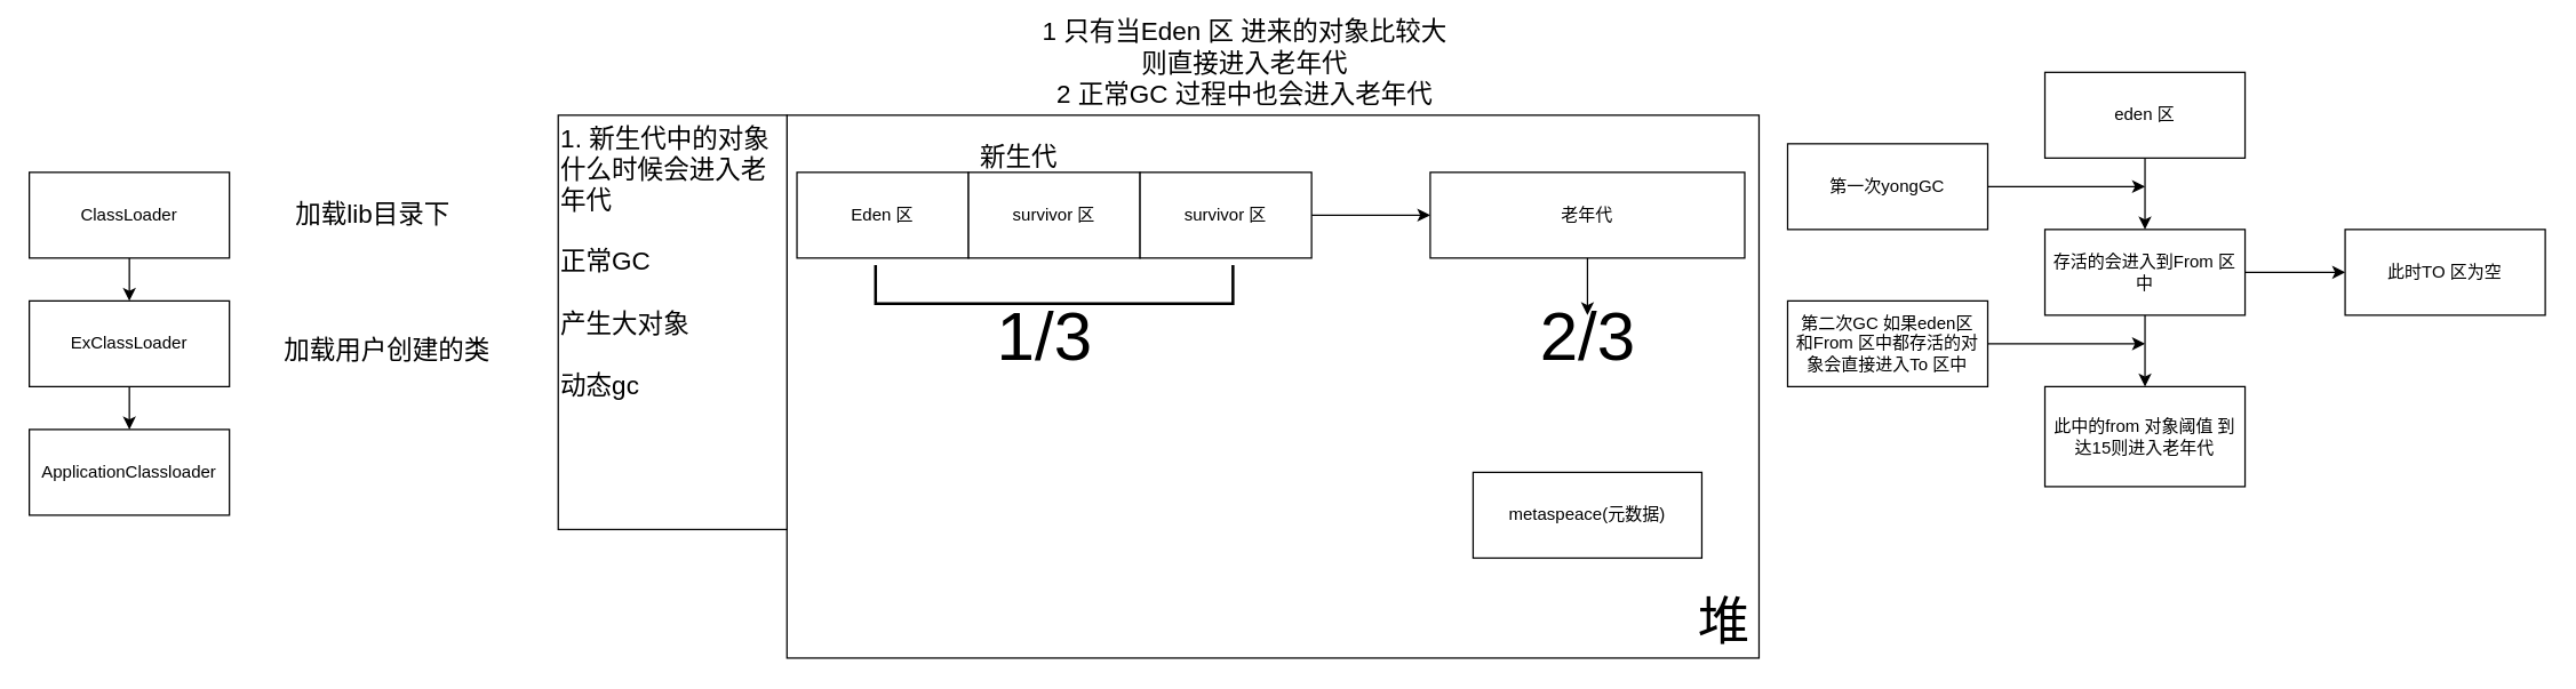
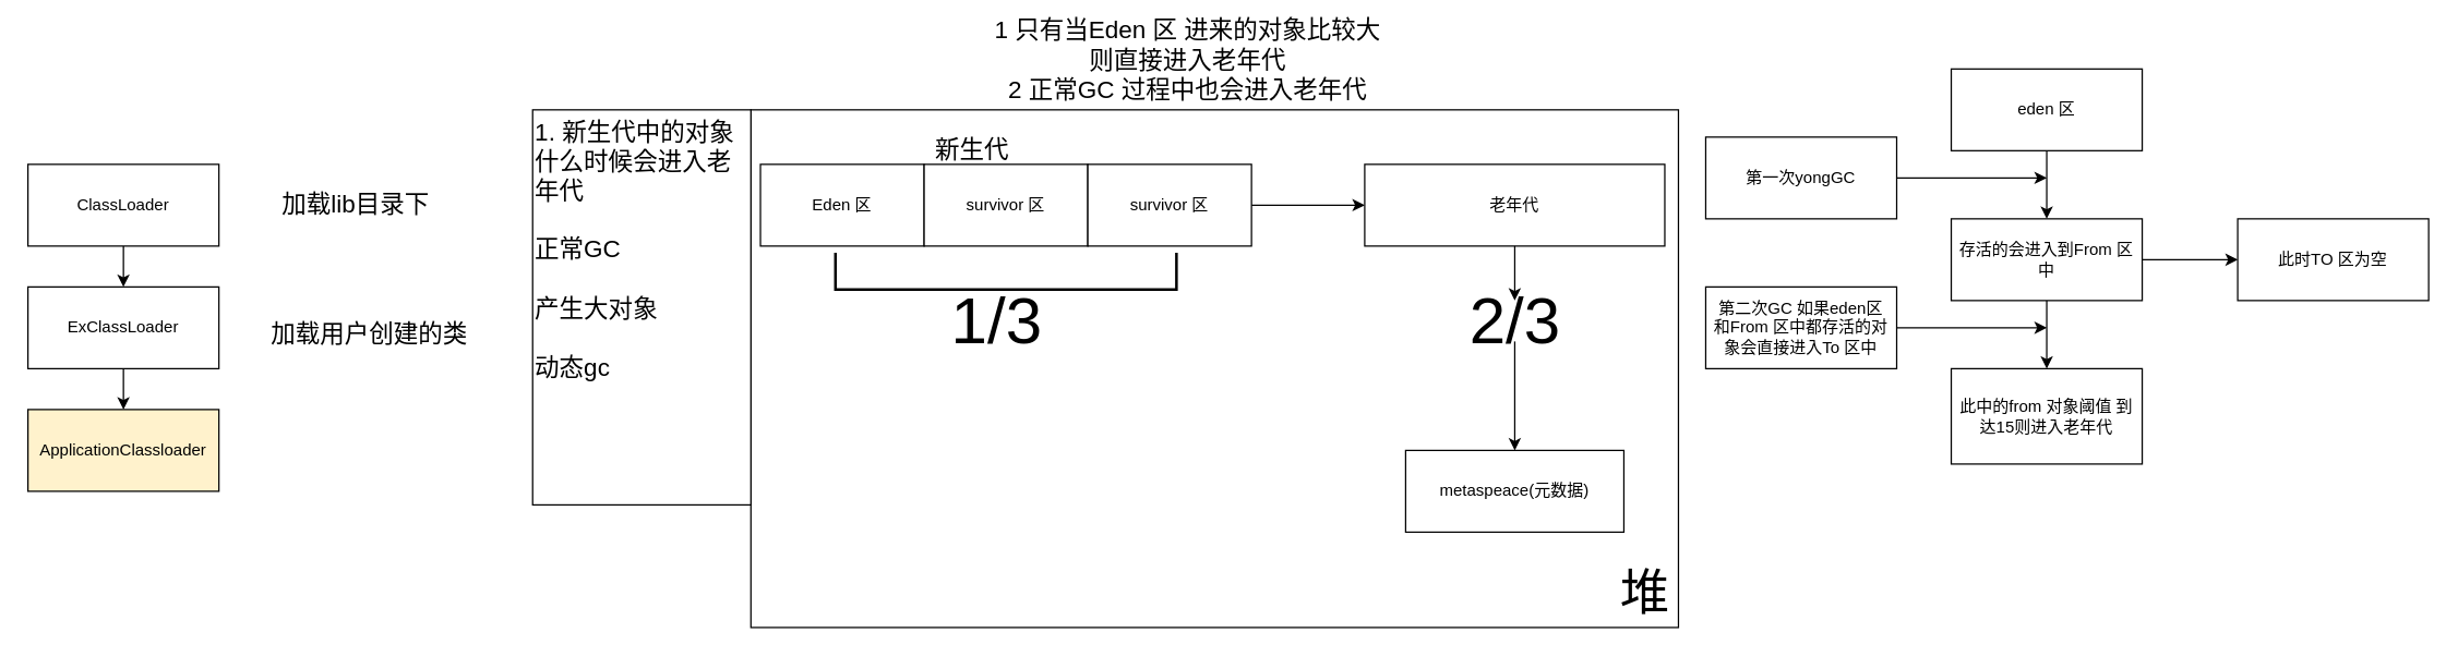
  <mxCell id="0" />
  <mxCell id="1" parent="0" />
  <mxCell id="2" value="" style="rounded=0;whiteSpace=wrap;html=1;" parent="1" vertex="1"><mxGeometry x="550" y="80" width="680" height="380" as="geometry" /></mxCell>
  <mxCell id="3" value="" style="edgeStyle=orthogonalEdgeStyle;rounded=0;orthogonalLoop=1;jettySize=auto;html=1;" parent="1" source="4" target="6" edge="1"><mxGeometry relative="1" as="geometry" /></mxCell>
  <mxCell id="4" value="ClassLoader" style="rounded=0;whiteSpace=wrap;html=1;" parent="1" vertex="1"><mxGeometry x="20" y="120" width="140" height="60" as="geometry" /></mxCell>
  <mxCell id="5" value="" style="edgeStyle=orthogonalEdgeStyle;rounded=0;orthogonalLoop=1;jettySize=auto;html=1;" parent="1" source="6" target="7" edge="1"><mxGeometry relative="1" as="geometry" /></mxCell>
  <mxCell id="6" value="ExClassLoader" style="rounded=0;whiteSpace=wrap;html=1;" parent="1" vertex="1"><mxGeometry x="20" y="210" width="140" height="60" as="geometry" /></mxCell>
- <mxCell id="7" value="ApplicationClassloader" style="rounded=0;whiteSpace=wrap;html=1;" parent="1" vertex="1"><mxGeometry x="20" y="300" width="140" height="60" as="geometry" /></mxCell>
+ <mxCell id="7" value="ApplicationClassloader" style="rounded=0;whiteSpace=wrap;html=1;fillColor=#fff2cc;" parent="1" vertex="1"><mxGeometry x="20" y="300" width="140" height="60" as="geometry" /></mxCell>
  <mxCell id="8" value="&lt;span style=&quot;font-size: 18px&quot;&gt;加载lib目录下&lt;/span&gt;" style="text;html=1;align=center;verticalAlign=middle;resizable=0;points=[];autosize=1;" parent="1" vertex="1"><mxGeometry x="200" y="140" width="120" height="20" as="geometry" /></mxCell>
  <mxCell id="9" value="&lt;span style=&quot;font-size: 18px&quot;&gt;加载用户创建的类&lt;/span&gt;" style="text;html=1;align=center;verticalAlign=middle;resizable=0;points=[];autosize=1;" parent="1" vertex="1"><mxGeometry x="190" y="235" width="160" height="20" as="geometry" /></mxCell>
  <mxCell id="10" value="Eden 区" style="rounded=0;whiteSpace=wrap;html=1;" parent="1" vertex="1"><mxGeometry x="557" y="120" width="120" height="60" as="geometry" /></mxCell>
  <mxCell id="11" value="survivor 区" style="rounded=0;whiteSpace=wrap;html=1;" parent="1" vertex="1"><mxGeometry x="677" y="120" width="120" height="60" as="geometry" /></mxCell>
  <mxCell id="12" value="" style="edgeStyle=orthogonalEdgeStyle;rounded=0;orthogonalLoop=1;jettySize=auto;html=1;" parent="1" source="13" target="15" edge="1"><mxGeometry relative="1" as="geometry" /></mxCell>
  <mxCell id="13" value="survivor 区" style="rounded=0;whiteSpace=wrap;html=1;" parent="1" vertex="1"><mxGeometry x="797" y="120" width="120" height="60" as="geometry" /></mxCell>
+ <mxCell id="14" value="" style="edgeStyle=orthogonalEdgeStyle;rounded=0;orthogonalLoop=1;jettySize=auto;html=1;" parent="1" source="34" target="16" edge="1"><mxGeometry relative="1" as="geometry" /></mxCell>
  <mxCell id="15" value="老年代" style="rounded=0;whiteSpace=wrap;html=1;" parent="1" vertex="1"><mxGeometry x="1000" y="120" width="220" height="60" as="geometry" /></mxCell>
  <mxCell id="16" value="metaspeace(元数据)" style="rounded=0;whiteSpace=wrap;html=1;" parent="1" vertex="1"><mxGeometry x="1030" y="330" width="160" height="60" as="geometry" /></mxCell>
  <mxCell id="17" value="&lt;font style=&quot;font-size: 18px&quot;&gt;新生代&lt;/font&gt;" style="text;html=1;align=center;verticalAlign=middle;resizable=0;points=[];autosize=1;" parent="1" vertex="1"><mxGeometry x="677" y="100" width="70" height="20" as="geometry" /></mxCell>
  <mxCell id="18" value="&lt;font style=&quot;font-size: 18px&quot;&gt;1 只有当Eden 区 进来的对象比较大&lt;br&gt;则直接进入老年代&lt;br&gt;2 正常GC 过程中也会进入老年代&lt;br&gt;&lt;br&gt;&lt;/font&gt;" style="text;html=1;align=center;verticalAlign=middle;resizable=0;points=[];autosize=1;" parent="1" vertex="1"><mxGeometry x="720" y="20" width="300" height="70" as="geometry" /></mxCell>
  <mxCell id="19" value="&lt;font style=&quot;font-size: 18px&quot;&gt;1. 新生代中的对象什么时候会进入老年代&lt;br&gt;&lt;br&gt;正常GC&lt;br&gt;&lt;br&gt;产生大对象&lt;br&gt;&lt;br&gt;动态gc&lt;br&gt;&lt;/font&gt;" style="rounded=0;whiteSpace=wrap;html=1;align=left;verticalAlign=top;" parent="1" vertex="1"><mxGeometry x="390" y="80" width="160" height="290" as="geometry" /></mxCell>
  <mxCell id="20" value="&lt;font style=&quot;font-size: 36px&quot;&gt;堆&lt;/font&gt;" style="text;html=1;align=center;verticalAlign=middle;resizable=0;points=[];autosize=1;" parent="1" vertex="1"><mxGeometry x="1180" y="420" width="50" height="30" as="geometry" /></mxCell>
  <mxCell id="21" style="edgeStyle=orthogonalEdgeStyle;rounded=0;orthogonalLoop=1;jettySize=auto;html=1;" parent="1" source="22" edge="1"><mxGeometry relative="1" as="geometry"><mxPoint x="1500" y="130" as="targetPoint" /></mxGeometry></mxCell>
  <mxCell id="22" value="第一次yongGC" style="rounded=0;whiteSpace=wrap;html=1;" parent="1" vertex="1"><mxGeometry x="1250" y="100" width="140" height="60" as="geometry" /></mxCell>
  <mxCell id="23" value="" style="edgeStyle=orthogonalEdgeStyle;rounded=0;orthogonalLoop=1;jettySize=auto;html=1;" parent="1" source="25" target="26" edge="1"><mxGeometry relative="1" as="geometry" /></mxCell>
  <mxCell id="24" style="edgeStyle=orthogonalEdgeStyle;rounded=0;orthogonalLoop=1;jettySize=auto;html=1;" parent="1" source="25" edge="1"><mxGeometry relative="1" as="geometry"><mxPoint x="1500" y="270" as="targetPoint" /></mxGeometry></mxCell>
  <mxCell id="25" value="存活的会进入到From 区中" style="rounded=0;whiteSpace=wrap;html=1;" parent="1" vertex="1"><mxGeometry x="1430" y="160" width="140" height="60" as="geometry" /></mxCell>
  <mxCell id="26" value="此时TO 区为空" style="rounded=0;whiteSpace=wrap;html=1;" parent="1" vertex="1"><mxGeometry x="1640" y="160" width="140" height="60" as="geometry" /></mxCell>
  <mxCell id="27" style="edgeStyle=orthogonalEdgeStyle;rounded=0;orthogonalLoop=1;jettySize=auto;html=1;" parent="1" source="28" target="25" edge="1"><mxGeometry relative="1" as="geometry" /></mxCell>
  <mxCell id="28" value="eden 区" style="rounded=0;whiteSpace=wrap;html=1;" parent="1" vertex="1"><mxGeometry x="1430" y="50" width="140" height="60" as="geometry" /></mxCell>
  <mxCell id="29" style="edgeStyle=orthogonalEdgeStyle;rounded=0;orthogonalLoop=1;jettySize=auto;html=1;" parent="1" source="30" edge="1"><mxGeometry relative="1" as="geometry"><mxPoint x="1500" y="240" as="targetPoint" /></mxGeometry></mxCell>
  <mxCell id="30" value="第二次GC 如果eden区&lt;br&gt;和From 区中都存活的对象会直接进入To 区中" style="rounded=0;whiteSpace=wrap;html=1;" parent="1" vertex="1"><mxGeometry x="1250" y="210" width="140" height="60" as="geometry" /></mxCell>
  <mxCell id="31" value="此中的from 对象阈值 到达15则进入老年代" style="rounded=0;whiteSpace=wrap;html=1;" parent="1" vertex="1"><mxGeometry x="1430" y="270" width="140" height="70" as="geometry" /></mxCell>
  <mxCell id="32" value="" style="strokeWidth=2;html=1;shape=mxgraph.flowchart.annotation_1;align=left;pointerEvents=1;rotation=-90;" parent="1" vertex="1"><mxGeometry x="723.5" y="73.5" width="27" height="250" as="geometry" /></mxCell>
  <mxCell id="33" value="&lt;font style=&quot;font-size: 48px&quot;&gt;1/3&lt;/font&gt;" style="text;html=1;align=center;verticalAlign=middle;resizable=0;points=[];autosize=1;" parent="1" vertex="1"><mxGeometry x="690" y="220" width="80" height="30" as="geometry" /></mxCell>
  <mxCell id="34" value="&lt;font style=&quot;font-size: 48px&quot;&gt;2/3&lt;/font&gt;" style="text;html=1;align=center;verticalAlign=middle;resizable=0;points=[];autosize=1;" parent="1" vertex="1"><mxGeometry x="1070" y="220" width="80" height="30" as="geometry" /></mxCell>
  <mxCell id="35" value="" style="edgeStyle=orthogonalEdgeStyle;rounded=0;orthogonalLoop=1;jettySize=auto;html=1;" parent="1" source="15" target="34" edge="1"><mxGeometry relative="1" as="geometry"><mxPoint x="1110" y="180" as="sourcePoint" /><mxPoint x="1110" y="330" as="targetPoint" /></mxGeometry></mxCell>
